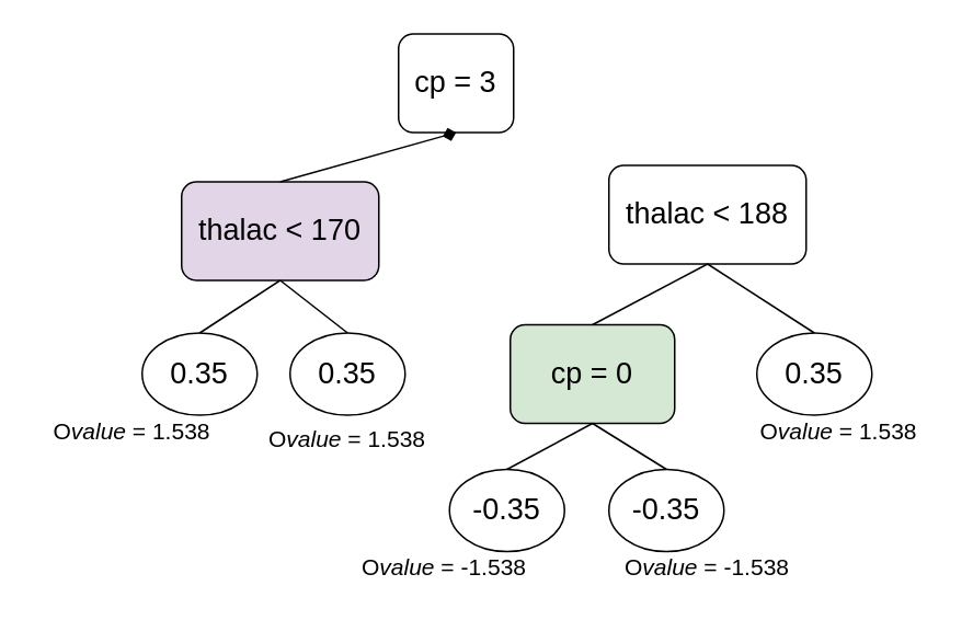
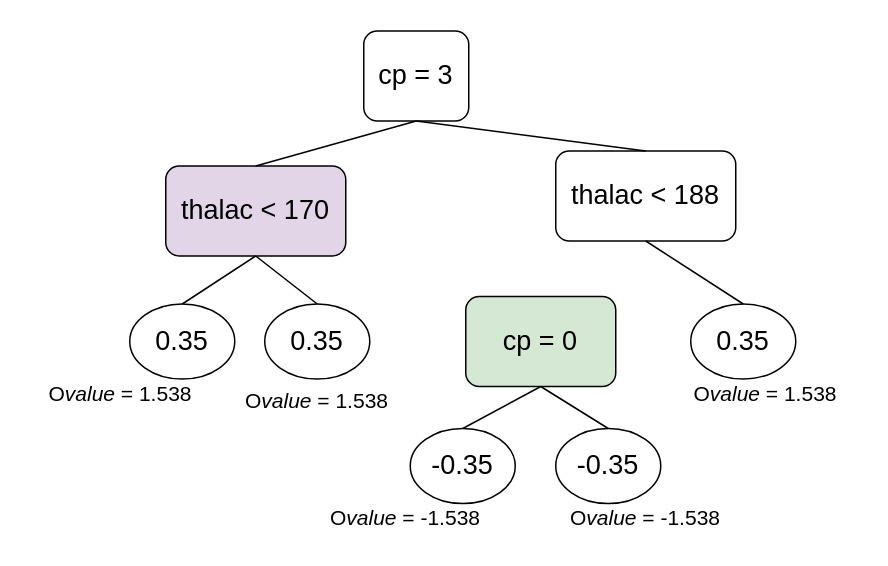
  <mxCell id="0" />
  <mxCell id="1" parent="0" />
  <mxCell id="2" value="&lt;font style=&quot;font-size: 18px&quot;&gt;cp = 3&lt;/font&gt;" style="rounded=1;whiteSpace=wrap;html=1;" vertex="1" parent="1"><mxGeometry x="242" y="20" width="70" height="60" as="geometry" /></mxCell>
  <mxCell id="3" value="&lt;font style=&quot;font-size: 18px&quot;&gt;thalac &amp;lt; 170&lt;/font&gt;" style="rounded=1;whiteSpace=wrap;html=1;fillColor=#e1d5e7;" vertex="1" parent="1"><mxGeometry x="110" y="110" width="120" height="60" as="geometry" /></mxCell>
  <mxCell id="4" value="&lt;font style=&quot;font-size: 18px&quot;&gt;0.35&lt;/font&gt;" style="ellipse;whiteSpace=wrap;html=1;" vertex="1" parent="1"><mxGeometry x="86" y="202" width="70" height="50" as="geometry" /></mxCell>
  <mxCell id="5" value="&lt;font style=&quot;font-size: 18px&quot;&gt;0.35&lt;/font&gt;" style="ellipse;whiteSpace=wrap;html=1;" vertex="1" parent="1"><mxGeometry x="176" y="202" width="70" height="50" as="geometry" /></mxCell>
- <mxCell id="6" value="" style="endArrow=diamond;html=1;exitX=0.5;exitY=0;exitDx=0;exitDy=0;entryX=0.5;entryY=1;entryDx=0;entryDy=0;" edge="1" parent="1" source="3" target="2"><mxGeometry width="50" height="50" relative="1" as="geometry"><mxPoint x="340" y="165" as="sourcePoint" /><mxPoint x="390" y="115" as="targetPoint" /></mxGeometry></mxCell>
+ <mxCell id="6" value="" style="endArrow=none;html=1;exitX=0.5;exitY=0;exitDx=0;exitDy=0;entryX=0.5;entryY=1;entryDx=0;entryDy=0;" edge="1" parent="1" source="3" target="2"><mxGeometry width="50" height="50" relative="1" as="geometry"><mxPoint x="340" y="165" as="sourcePoint" /><mxPoint x="390" y="115" as="targetPoint" /></mxGeometry></mxCell>
  <mxCell id="7" value="" style="endArrow=none;html=1;exitX=0.5;exitY=0;exitDx=0;exitDy=0;entryX=0.5;entryY=1;entryDx=0;entryDy=0;" edge="1" parent="1" source="4" target="3"><mxGeometry width="50" height="50" relative="1" as="geometry"><mxPoint x="280" y="125" as="sourcePoint" /><mxPoint x="330" y="75" as="targetPoint" /></mxGeometry></mxCell>
  <mxCell id="8" value="" style="endArrow=none;html=1;exitX=0.5;exitY=0;exitDx=0;exitDy=0;entryX=0.5;entryY=1;entryDx=0;entryDy=0;" edge="1" parent="1" source="5" target="3"><mxGeometry width="50" height="50" relative="1" as="geometry"><mxPoint x="280" y="125" as="sourcePoint" /><mxPoint x="330" y="75" as="targetPoint" /></mxGeometry></mxCell>
  <mxCell id="9" value="&lt;font style=&quot;font-size: 18px&quot;&gt;thalac &amp;lt; 188&lt;/font&gt;" style="rounded=1;whiteSpace=wrap;html=1;" vertex="1" parent="1"><mxGeometry x="370" y="100" width="120" height="60" as="geometry" /></mxCell>
  <mxCell id="10" value="&lt;font style=&quot;font-size: 18px&quot;&gt;0.35&lt;/font&gt;" style="ellipse;whiteSpace=wrap;html=1;" vertex="1" parent="1"><mxGeometry x="460" y="202" width="70" height="50" as="geometry" /></mxCell>
  <mxCell id="11" value="" style="endArrow=none;html=1;exitX=0.5;exitY=0;exitDx=0;exitDy=0;entryX=0.5;entryY=1;entryDx=0;entryDy=0;" edge="1" parent="1" source="10" target="9"><mxGeometry width="50" height="50" relative="1" as="geometry"><mxPoint x="280" y="165" as="sourcePoint" /><mxPoint x="410" y="165" as="targetPoint" /></mxGeometry></mxCell>
+ <mxCell id="12" value="" style="endArrow=none;html=1;exitX=0.5;exitY=1;exitDx=0;exitDy=0;entryX=0.5;entryY=0;entryDx=0;entryDy=0;" edge="1" parent="1" source="2" target="9"><mxGeometry width="50" height="50" relative="1" as="geometry"><mxPoint x="380" y="165" as="sourcePoint" /><mxPoint x="430" y="115" as="targetPoint" /></mxGeometry></mxCell>
  <mxCell id="13" value="&lt;font style=&quot;font-size: 18px&quot;&gt;cp = 0&lt;/font&gt;" style="rounded=1;whiteSpace=wrap;html=1;fillColor=#d5e8d4;" vertex="1" parent="1"><mxGeometry x="310" y="197" width="100" height="60" as="geometry" /></mxCell>
  <mxCell id="14" value="&lt;font style=&quot;font-size: 18px&quot;&gt;-0.35&lt;/font&gt;" style="ellipse;whiteSpace=wrap;html=1;" vertex="1" parent="1"><mxGeometry x="273" y="285" width="70" height="50" as="geometry" /></mxCell>
  <mxCell id="15" value="&lt;font style=&quot;font-size: 18px&quot;&gt;-0.35&lt;/font&gt;" style="ellipse;whiteSpace=wrap;html=1;" vertex="1" parent="1"><mxGeometry x="370" y="285" width="70" height="50" as="geometry" /></mxCell>
- <mxCell id="16" value="" style="endArrow=none;html=1;exitX=0.5;exitY=0;exitDx=0;exitDy=0;entryX=0.5;entryY=1;entryDx=0;entryDy=0;" edge="1" parent="1" source="13" target="9"><mxGeometry width="50" height="50" relative="1" as="geometry"><mxPoint x="380" y="215" as="sourcePoint" /><mxPoint x="430" y="165" as="targetPoint" /></mxGeometry></mxCell>
  <mxCell id="17" value="" style="endArrow=none;html=1;exitX=0.5;exitY=1;exitDx=0;exitDy=0;entryX=0.5;entryY=0;entryDx=0;entryDy=0;" edge="1" parent="1" source="13" target="14"><mxGeometry width="50" height="50" relative="1" as="geometry"><mxPoint x="360" y="345" as="sourcePoint" /><mxPoint x="410" y="295" as="targetPoint" /></mxGeometry></mxCell>
  <mxCell id="18" value="" style="endArrow=none;html=1;exitX=0.5;exitY=1;exitDx=0;exitDy=0;entryX=0.5;entryY=0;entryDx=0;entryDy=0;" edge="1" parent="1" source="13" target="15"><mxGeometry width="50" height="50" relative="1" as="geometry"><mxPoint x="360" y="345" as="sourcePoint" /><mxPoint x="410" y="295" as="targetPoint" /></mxGeometry></mxCell>
  <mxCell id="19" value="&lt;font style=&quot;font-size: 14px&quot;&gt;O&lt;/font&gt;&lt;font&gt;&lt;i style=&quot;font-size: 14px&quot;&gt;value&lt;/i&gt;&lt;font style=&quot;font-style: italic ; font-size: 14px&quot;&gt;&amp;nbsp;&lt;/font&gt;&lt;font style=&quot;font-size: 14px&quot;&gt;= 1.538&lt;/font&gt;&lt;/font&gt;" style="text;html=1;strokeColor=none;fillColor=none;align=center;verticalAlign=middle;whiteSpace=wrap;rounded=0;" vertex="1" parent="1"><mxGeometry x="20" y="252" width="120" height="20" as="geometry" /></mxCell>
  <mxCell id="20" value="&lt;font style=&quot;font-size: 14px&quot;&gt;O&lt;/font&gt;&lt;font&gt;&lt;i style=&quot;font-size: 14px&quot;&gt;value&lt;/i&gt;&lt;font style=&quot;font-style: italic ; font-size: 14px&quot;&gt;&amp;nbsp;&lt;/font&gt;&lt;font style=&quot;font-size: 14px&quot;&gt;= 1.538&lt;/font&gt;&lt;/font&gt;" style="text;html=1;strokeColor=none;fillColor=none;align=center;verticalAlign=middle;whiteSpace=wrap;rounded=0;" vertex="1" parent="1"><mxGeometry x="151" y="257" width="120" height="20" as="geometry" /></mxCell>
  <mxCell id="21" value="&lt;font style=&quot;font-size: 14px&quot;&gt;O&lt;/font&gt;&lt;font&gt;&lt;i style=&quot;font-size: 14px&quot;&gt;value&lt;/i&gt;&lt;font style=&quot;font-style: italic ; font-size: 14px&quot;&gt;&amp;nbsp;&lt;/font&gt;&lt;font style=&quot;font-size: 14px&quot;&gt;= 1.538&lt;/font&gt;&lt;/font&gt;" style="text;html=1;strokeColor=none;fillColor=none;align=center;verticalAlign=middle;whiteSpace=wrap;rounded=0;" vertex="1" parent="1"><mxGeometry x="450" y="252" width="120" height="20" as="geometry" /></mxCell>
  <mxCell id="22" value="&lt;font style=&quot;font-size: 14px&quot;&gt;O&lt;/font&gt;&lt;font&gt;&lt;i style=&quot;font-size: 14px&quot;&gt;value&lt;/i&gt;&lt;font style=&quot;font-style: italic ; font-size: 14px&quot;&gt;&amp;nbsp;&lt;/font&gt;&lt;font style=&quot;font-size: 14px&quot;&gt;= -1.538&lt;/font&gt;&lt;/font&gt;" style="text;html=1;strokeColor=none;fillColor=none;align=center;verticalAlign=middle;whiteSpace=wrap;rounded=0;" vertex="1" parent="1"><mxGeometry x="210" y="335" width="120" height="20" as="geometry" /></mxCell>
  <mxCell id="23" value="&lt;font style=&quot;font-size: 14px&quot;&gt;O&lt;/font&gt;&lt;font&gt;&lt;i style=&quot;font-size: 14px&quot;&gt;value&lt;/i&gt;&lt;font style=&quot;font-style: italic ; font-size: 14px&quot;&gt;&amp;nbsp;&lt;/font&gt;&lt;font style=&quot;font-size: 14px&quot;&gt;= -1.538&lt;/font&gt;&lt;/font&gt;" style="text;html=1;strokeColor=none;fillColor=none;align=center;verticalAlign=middle;whiteSpace=wrap;rounded=0;" vertex="1" parent="1"><mxGeometry x="370" y="335" width="120" height="20" as="geometry" /></mxCell>
